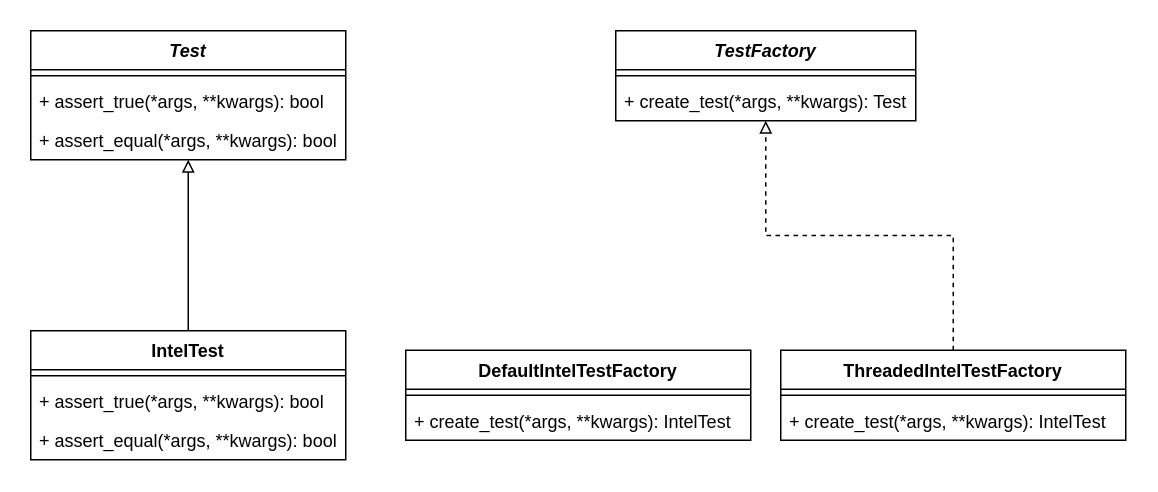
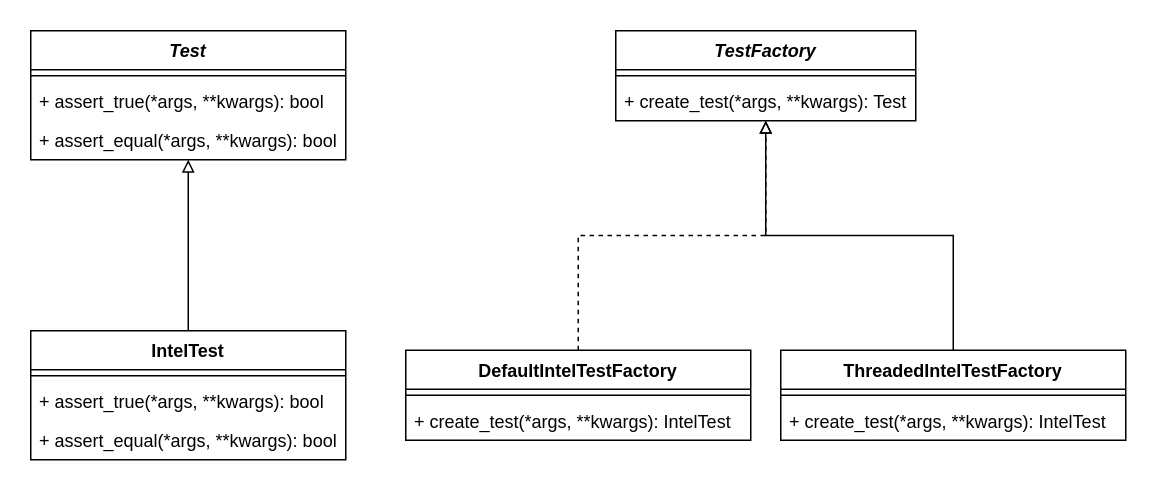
  <mxCell id="0" />
  <mxCell id="1" parent="0" />
  <mxCell id="2" value="Test" style="swimlane;fontStyle=3;align=center;verticalAlign=top;childLayout=stackLayout;horizontal=1;startSize=26;horizontalStack=0;resizeParent=1;resizeParentMax=0;resizeLast=0;collapsible=1;marginBottom=0;" vertex="1" parent="1"><mxGeometry x="20" y="20" width="210" height="86" as="geometry" /></mxCell>
  <mxCell id="3" value="" style="line;strokeWidth=1;fillColor=none;align=left;verticalAlign=middle;spacingTop=-1;spacingLeft=3;spacingRight=3;rotatable=0;labelPosition=right;points=[];portConstraint=eastwest;" vertex="1" parent="2"><mxGeometry y="26" width="210" height="8" as="geometry" /></mxCell>
  <mxCell id="4" value="+ assert_true(*args, **kwargs): bool" style="text;strokeColor=none;fillColor=none;align=left;verticalAlign=top;spacingLeft=4;spacingRight=4;overflow=hidden;rotatable=0;points=[[0,0.5],[1,0.5]];portConstraint=eastwest;" vertex="1" parent="2"><mxGeometry y="34" width="210" height="26" as="geometry" /></mxCell>
  <mxCell id="5" value="+ assert_equal(*args, **kwargs): bool" style="text;strokeColor=none;fillColor=none;align=left;verticalAlign=top;spacingLeft=4;spacingRight=4;overflow=hidden;rotatable=0;points=[[0,0.5],[1,0.5]];portConstraint=eastwest;" vertex="1" parent="2"><mxGeometry y="60" width="210" height="26" as="geometry" /></mxCell>
  <mxCell id="6" value="TestFactory" style="swimlane;fontStyle=3;align=center;verticalAlign=top;childLayout=stackLayout;horizontal=1;startSize=26;horizontalStack=0;resizeParent=1;resizeParentMax=0;resizeLast=0;collapsible=1;marginBottom=0;" vertex="1" parent="1"><mxGeometry x="410" y="20" width="200" height="60" as="geometry" /></mxCell>
  <mxCell id="7" value="" style="line;strokeWidth=1;fillColor=none;align=left;verticalAlign=middle;spacingTop=-1;spacingLeft=3;spacingRight=3;rotatable=0;labelPosition=right;points=[];portConstraint=eastwest;" vertex="1" parent="6"><mxGeometry y="26" width="200" height="8" as="geometry" /></mxCell>
  <mxCell id="8" value="+ create_test(*args, **kwargs): Test" style="text;strokeColor=none;fillColor=none;align=left;verticalAlign=top;spacingLeft=4;spacingRight=4;overflow=hidden;rotatable=0;points=[[0,0.5],[1,0.5]];portConstraint=eastwest;" vertex="1" parent="6"><mxGeometry y="34" width="200" height="26" as="geometry" /></mxCell>
  <mxCell id="9" style="edgeStyle=orthogonalEdgeStyle;rounded=0;orthogonalLoop=1;jettySize=auto;html=1;endArrow=block;endFill=0;" edge="1" parent="1" source="10" target="2"><mxGeometry relative="1" as="geometry" /></mxCell>
  <mxCell id="10" value="IntelTest" style="swimlane;fontStyle=1;align=center;verticalAlign=top;childLayout=stackLayout;horizontal=1;startSize=26;horizontalStack=0;resizeParent=1;resizeParentMax=0;resizeLast=0;collapsible=1;marginBottom=0;" vertex="1" parent="1"><mxGeometry x="20" y="220" width="210" height="86" as="geometry" /></mxCell>
  <mxCell id="11" value="" style="line;strokeWidth=1;fillColor=none;align=left;verticalAlign=middle;spacingTop=-1;spacingLeft=3;spacingRight=3;rotatable=0;labelPosition=right;points=[];portConstraint=eastwest;" vertex="1" parent="10"><mxGeometry y="26" width="210" height="8" as="geometry" /></mxCell>
  <mxCell id="12" value="+ assert_true(*args, **kwargs): bool" style="text;strokeColor=none;fillColor=none;align=left;verticalAlign=top;spacingLeft=4;spacingRight=4;overflow=hidden;rotatable=0;points=[[0,0.5],[1,0.5]];portConstraint=eastwest;" vertex="1" parent="10"><mxGeometry y="34" width="210" height="26" as="geometry" /></mxCell>
  <mxCell id="13" value="+ assert_equal(*args, **kwargs): bool" style="text;strokeColor=none;fillColor=none;align=left;verticalAlign=top;spacingLeft=4;spacingRight=4;overflow=hidden;rotatable=0;points=[[0,0.5],[1,0.5]];portConstraint=eastwest;" vertex="1" parent="10"><mxGeometry y="60" width="210" height="26" as="geometry" /></mxCell>
+ <mxCell id="14" style="edgeStyle=orthogonalEdgeStyle;rounded=0;orthogonalLoop=1;jettySize=auto;html=1;dashed=1;endArrow=block;endFill=0;" edge="1" parent="1" source="15" target="6"><mxGeometry relative="1" as="geometry" /></mxCell>
  <mxCell id="15" value="DefaultIntelTestFactory" style="swimlane;fontStyle=1;align=center;verticalAlign=top;childLayout=stackLayout;horizontal=1;startSize=26;horizontalStack=0;resizeParent=1;resizeParentMax=0;resizeLast=0;collapsible=1;marginBottom=0;" vertex="1" parent="1"><mxGeometry x="270" y="233" width="230" height="60" as="geometry" /></mxCell>
  <mxCell id="16" value="" style="line;strokeWidth=1;fillColor=none;align=left;verticalAlign=middle;spacingTop=-1;spacingLeft=3;spacingRight=3;rotatable=0;labelPosition=right;points=[];portConstraint=eastwest;" vertex="1" parent="15"><mxGeometry y="26" width="230" height="8" as="geometry" /></mxCell>
  <mxCell id="17" value="+ create_test(*args, **kwargs): IntelTest" style="text;strokeColor=none;fillColor=none;align=left;verticalAlign=top;spacingLeft=4;spacingRight=4;overflow=hidden;rotatable=0;points=[[0,0.5],[1,0.5]];portConstraint=eastwest;" vertex="1" parent="15"><mxGeometry y="34" width="230" height="26" as="geometry" /></mxCell>
- <mxCell id="18" style="edgeStyle=orthogonalEdgeStyle;rounded=0;orthogonalLoop=1;jettySize=auto;html=1;dashed=1;endArrow=block;endFill=0;" edge="1" parent="1" source="19" target="6"><mxGeometry relative="1" as="geometry" /></mxCell>
+ <mxCell id="18" style="edgeStyle=orthogonalEdgeStyle;rounded=0;orthogonalLoop=1;jettySize=auto;html=1;dashed=0;endArrow=block;endFill=0;" edge="1" parent="1" source="19" target="6"><mxGeometry relative="1" as="geometry" /></mxCell>
  <mxCell id="19" value="ThreadedIntelTestFactory" style="swimlane;fontStyle=1;align=center;verticalAlign=top;childLayout=stackLayout;horizontal=1;startSize=26;horizontalStack=0;resizeParent=1;resizeParentMax=0;resizeLast=0;collapsible=1;marginBottom=0;" vertex="1" parent="1"><mxGeometry x="520" y="233" width="230" height="60" as="geometry" /></mxCell>
  <mxCell id="20" value="" style="line;strokeWidth=1;fillColor=none;align=left;verticalAlign=middle;spacingTop=-1;spacingLeft=3;spacingRight=3;rotatable=0;labelPosition=right;points=[];portConstraint=eastwest;" vertex="1" parent="19"><mxGeometry y="26" width="230" height="8" as="geometry" /></mxCell>
  <mxCell id="21" value="+ create_test(*args, **kwargs): IntelTest" style="text;strokeColor=none;fillColor=none;align=left;verticalAlign=top;spacingLeft=4;spacingRight=4;overflow=hidden;rotatable=0;points=[[0,0.5],[1,0.5]];portConstraint=eastwest;" vertex="1" parent="19"><mxGeometry y="34" width="230" height="26" as="geometry" /></mxCell>
